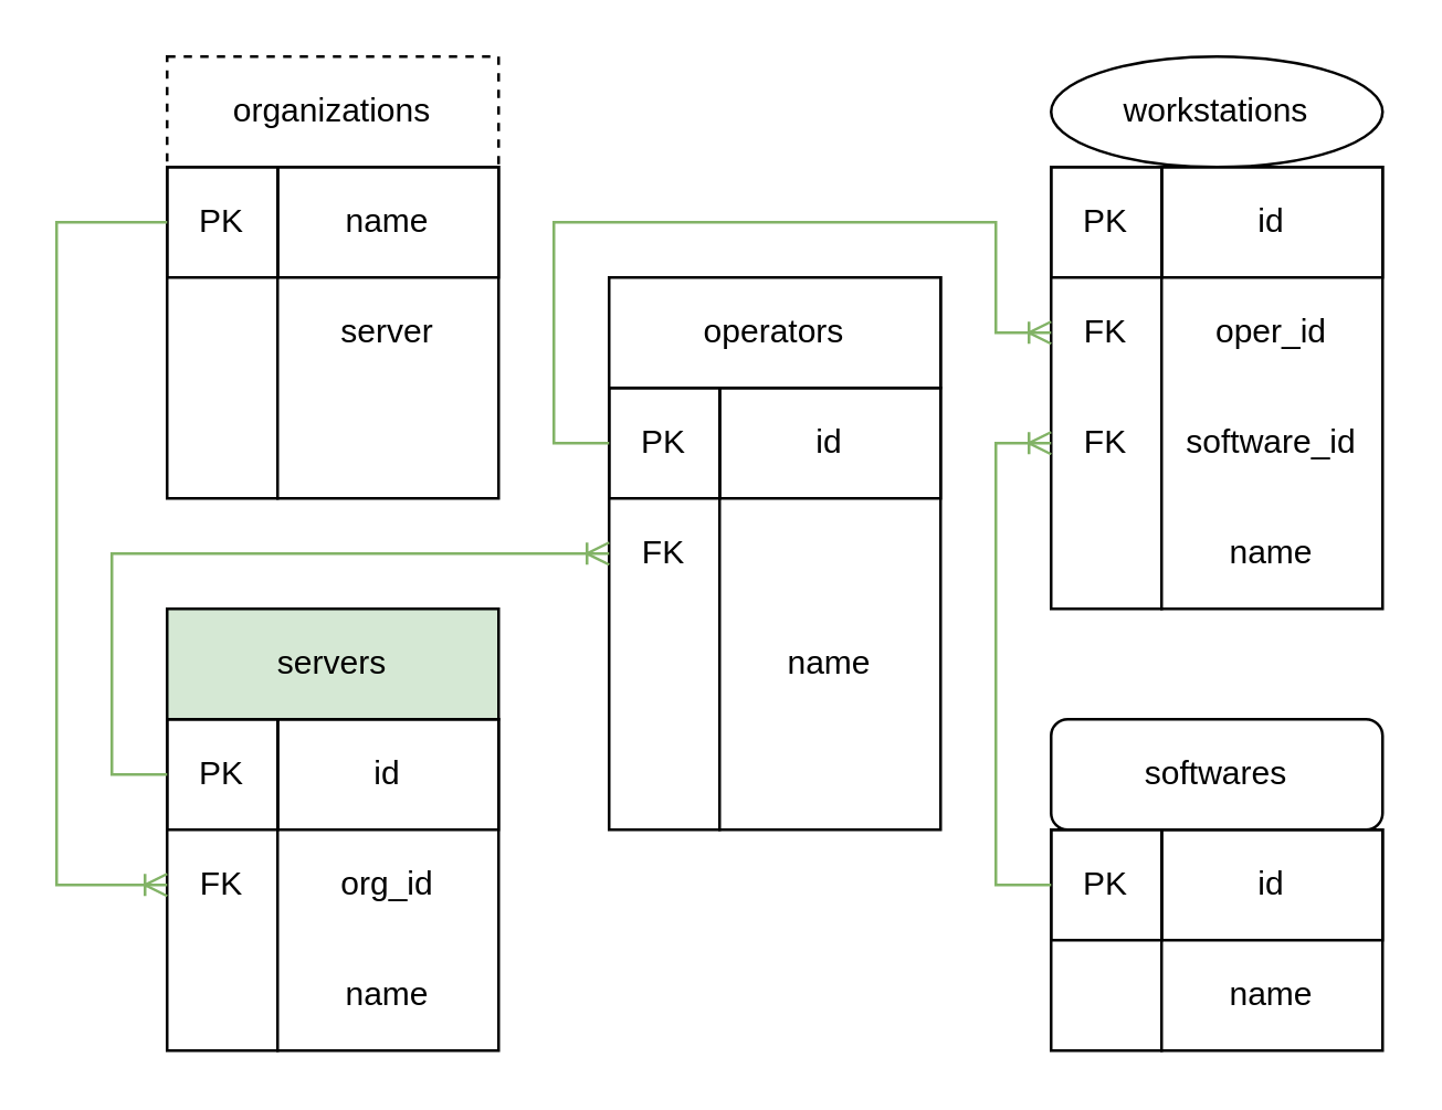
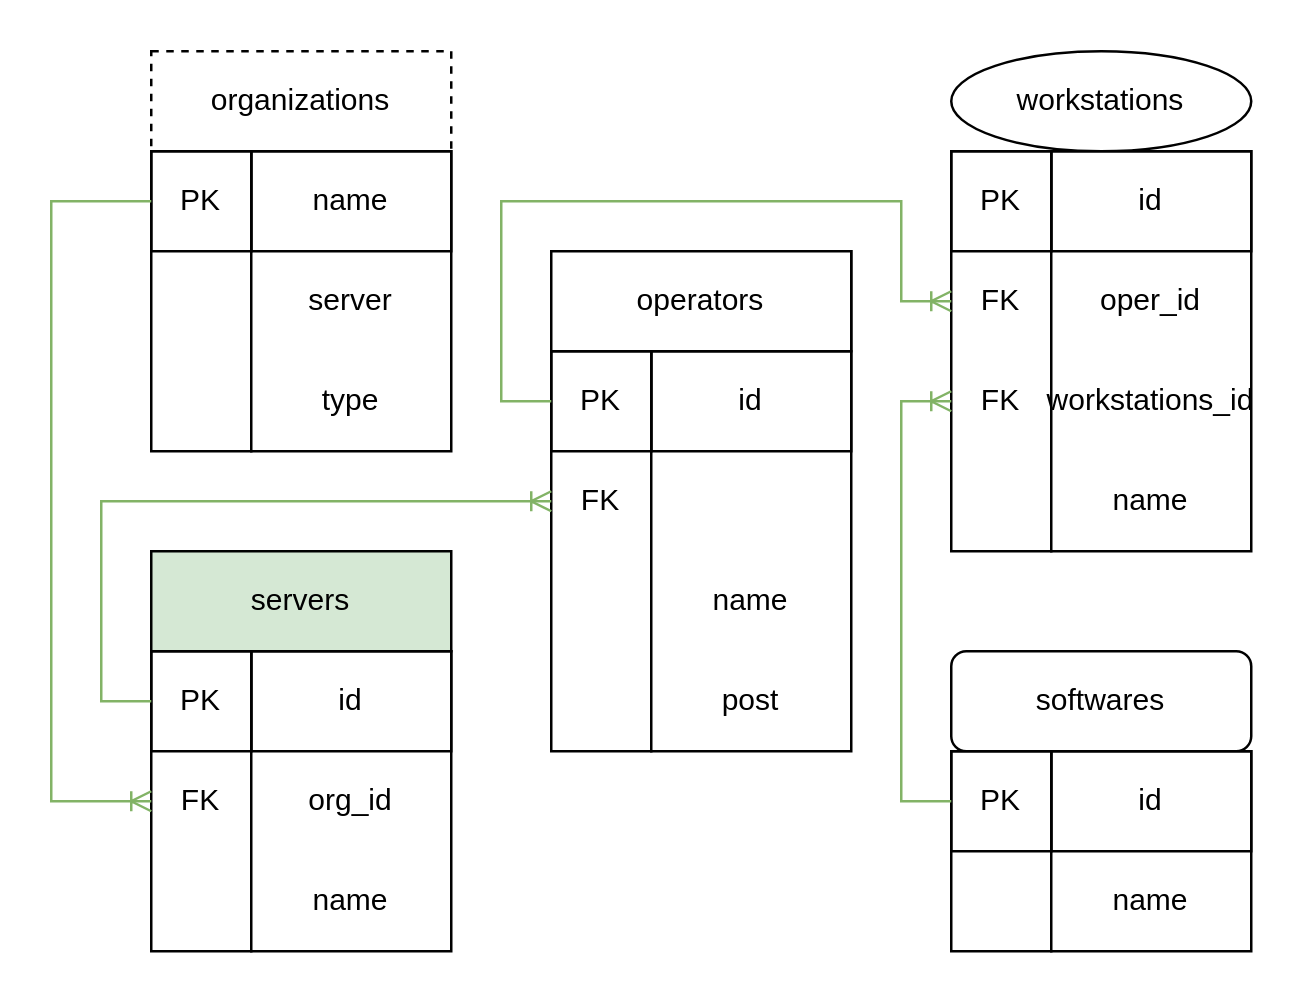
  <mxCell id="0" />
  <mxCell id="1" parent="0" />
  <mxCell id="2" value="servers" style="rounded=0;whiteSpace=wrap;html=1;fillColor=#d5e8d4;" vertex="1" parent="1"><mxGeometry x="60" y="220" width="120" height="40" as="geometry" /></mxCell>
  <mxCell id="3" value="" style="rounded=0;whiteSpace=wrap;html=1;" vertex="1" parent="1"><mxGeometry x="60" y="260" width="40" height="120" as="geometry" /></mxCell>
  <mxCell id="4" value="" style="rounded=0;whiteSpace=wrap;html=1;" vertex="1" parent="1"><mxGeometry x="100" y="260" width="80" height="120" as="geometry" /></mxCell>
  <mxCell id="5" value="workstations" style="ellipse;whiteSpace=wrap;html=1;" vertex="1" parent="1"><mxGeometry x="380" y="20" width="120" height="40" as="geometry" /></mxCell>
  <mxCell id="6" value="" style="rounded=0;whiteSpace=wrap;html=1;" vertex="1" parent="1"><mxGeometry x="380" y="60" width="40" height="160" as="geometry" /></mxCell>
  <mxCell id="7" value="" style="rounded=0;whiteSpace=wrap;html=1;" vertex="1" parent="1"><mxGeometry x="420" y="60" width="80" height="160" as="geometry" /></mxCell>
  <mxCell id="8" value="softwares" style="whiteSpace=wrap;html=1;rounded=1;" vertex="1" parent="1"><mxGeometry x="380" y="260" width="120" height="40" as="geometry" /></mxCell>
  <mxCell id="9" value="" style="rounded=0;whiteSpace=wrap;html=1;" vertex="1" parent="1"><mxGeometry x="380" y="300" width="40" height="80" as="geometry" /></mxCell>
  <mxCell id="10" value="" style="rounded=0;whiteSpace=wrap;html=1;" vertex="1" parent="1"><mxGeometry x="420" y="300" width="80" height="80" as="geometry" /></mxCell>
  <mxCell id="11" value="name" style="text;html=1;strokeColor=none;fillColor=none;align=center;verticalAlign=middle;whiteSpace=wrap;rounded=0;" vertex="1" parent="1"><mxGeometry x="420" y="180" width="80" height="40" as="geometry" /></mxCell>
  <mxCell id="12" value="name" style="text;html=1;strokeColor=none;fillColor=none;align=center;verticalAlign=middle;whiteSpace=wrap;rounded=0;" vertex="1" parent="1"><mxGeometry x="100" y="340" width="80" height="40" as="geometry" /></mxCell>
  <mxCell id="13" value="name" style="text;html=1;strokeColor=none;fillColor=none;align=center;verticalAlign=middle;whiteSpace=wrap;rounded=0;" vertex="1" parent="1"><mxGeometry x="420" y="340" width="80" height="40" as="geometry" /></mxCell>
  <mxCell id="14" value="organizations" style="rounded=0;whiteSpace=wrap;html=1;dashed=1;" vertex="1" parent="1"><mxGeometry x="60" y="20" width="120" height="40" as="geometry" /></mxCell>
  <mxCell id="15" value="" style="rounded=0;whiteSpace=wrap;html=1;" vertex="1" parent="1"><mxGeometry x="60" y="60" width="40" height="120" as="geometry" /></mxCell>
  <mxCell id="16" value="" style="rounded=0;whiteSpace=wrap;html=1;" vertex="1" parent="1"><mxGeometry x="100" y="60" width="80" height="120" as="geometry" /></mxCell>
  <mxCell id="17" value="name" style="text;html=1;strokeColor=default;fillColor=none;align=center;verticalAlign=middle;whiteSpace=wrap;rounded=0;" vertex="1" parent="1"><mxGeometry x="100" y="60" width="80" height="40" as="geometry" /></mxCell>
  <mxCell id="18" value="" style="rounded=0;whiteSpace=wrap;html=1;" vertex="1" parent="1"><mxGeometry x="220" y="100" width="40" height="200" as="geometry" /></mxCell>
  <mxCell id="19" value="" style="rounded=0;whiteSpace=wrap;html=1;" vertex="1" parent="1"><mxGeometry x="260" y="100" width="80" height="200" as="geometry" /></mxCell>
  <mxCell id="20" value="name" style="text;html=1;strokeColor=none;fillColor=none;align=center;verticalAlign=middle;whiteSpace=wrap;rounded=0;" vertex="1" parent="1"><mxGeometry x="260" y="220" width="80" height="40" as="geometry" /></mxCell>
+ <mxCell id="21" value="post" style="text;html=1;strokeColor=none;fillColor=none;align=center;verticalAlign=middle;whiteSpace=wrap;rounded=0;" vertex="1" parent="1"><mxGeometry x="260" y="260" width="80" height="40" as="geometry" /></mxCell>
  <mxCell id="22" value="PK" style="text;html=1;strokeColor=default;fillColor=none;align=center;verticalAlign=middle;whiteSpace=wrap;rounded=0;" vertex="1" parent="1"><mxGeometry x="60" y="60" width="40" height="40" as="geometry" /></mxCell>
  <mxCell id="23" value="PK" style="text;html=1;align=center;verticalAlign=middle;whiteSpace=wrap;rounded=0;strokeColor=default;" vertex="1" parent="1"><mxGeometry x="220" y="140" width="40" height="40" as="geometry" /></mxCell>
  <mxCell id="24" value="FK" style="text;html=1;strokeColor=none;fillColor=none;align=center;verticalAlign=middle;whiteSpace=wrap;rounded=0;" vertex="1" parent="1"><mxGeometry x="220" y="180" width="40" height="40" as="geometry" /></mxCell>
  <mxCell id="25" value="id" style="text;html=1;strokeColor=default;fillColor=none;align=center;verticalAlign=middle;whiteSpace=wrap;rounded=0;" vertex="1" parent="1"><mxGeometry x="100" y="260" width="80" height="40" as="geometry" /></mxCell>
  <mxCell id="26" value="FK" style="text;html=1;strokeColor=none;fillColor=none;align=center;verticalAlign=middle;whiteSpace=wrap;rounded=0;" vertex="1" parent="1"><mxGeometry x="60" y="300" width="40" height="40" as="geometry" /></mxCell>
  <mxCell id="27" value="org_id" style="text;html=1;strokeColor=none;fillColor=none;align=center;verticalAlign=middle;whiteSpace=wrap;rounded=0;" vertex="1" parent="1"><mxGeometry x="100" y="300" width="80" height="40" as="geometry" /></mxCell>
  <mxCell id="28" value="PK" style="text;html=1;strokeColor=default;fillColor=none;align=center;verticalAlign=middle;whiteSpace=wrap;rounded=0;" vertex="1" parent="1"><mxGeometry x="60" y="260" width="40" height="40" as="geometry" /></mxCell>
  <mxCell id="29" value="id" style="text;html=1;strokeColor=default;fillColor=none;align=center;verticalAlign=middle;whiteSpace=wrap;rounded=0;" vertex="1" parent="1"><mxGeometry x="420" y="60" width="80" height="40" as="geometry" /></mxCell>
  <mxCell id="30" value="PK" style="text;html=1;strokeColor=default;fillColor=none;align=center;verticalAlign=middle;whiteSpace=wrap;rounded=0;" vertex="1" parent="1"><mxGeometry x="380" y="60" width="40" height="40" as="geometry" /></mxCell>
  <mxCell id="31" value="FK" style="text;html=1;strokeColor=none;fillColor=none;align=center;verticalAlign=middle;whiteSpace=wrap;rounded=0;" vertex="1" parent="1"><mxGeometry x="380" y="140" width="40" height="40" as="geometry" /></mxCell>
  <mxCell id="32" value="id" style="text;html=1;strokeColor=default;fillColor=none;align=center;verticalAlign=middle;whiteSpace=wrap;rounded=0;" vertex="1" parent="1"><mxGeometry x="420" y="300" width="80" height="40" as="geometry" /></mxCell>
  <mxCell id="33" value="PK" style="text;html=1;strokeColor=default;fillColor=none;align=center;verticalAlign=middle;whiteSpace=wrap;rounded=0;" vertex="1" parent="1"><mxGeometry x="380" y="300" width="40" height="40" as="geometry" /></mxCell>
  <mxCell id="34" value="server" style="text;html=1;strokeColor=none;fillColor=none;align=center;verticalAlign=middle;whiteSpace=wrap;rounded=0;" vertex="1" parent="1"><mxGeometry x="100" y="100" width="80" height="40" as="geometry" /></mxCell>
+ <mxCell id="35" value="type" style="text;html=1;strokeColor=none;fillColor=none;align=center;verticalAlign=middle;whiteSpace=wrap;rounded=0;" vertex="1" parent="1"><mxGeometry x="100" y="140" width="80" height="40" as="geometry" /></mxCell>
  <mxCell id="36" value="" style="edgeStyle=orthogonalEdgeStyle;fontSize=12;html=1;endArrow=ERoneToMany;rounded=0;exitX=0;exitY=0.5;exitDx=0;exitDy=0;entryX=0;entryY=0.5;entryDx=0;entryDy=0;fillColor=#d5e8d4;strokeColor=#82b366;" edge="1" parent="1" source="22" target="26"><mxGeometry width="100" height="100" relative="1" as="geometry"><mxPoint x="340" y="330" as="sourcePoint" /><mxPoint x="440" y="230" as="targetPoint" /><Array as="points"><mxPoint x="20" y="80" /><mxPoint x="20" y="320" /></Array></mxGeometry></mxCell>
  <mxCell id="37" value="" style="edgeStyle=orthogonalEdgeStyle;fontSize=12;html=1;endArrow=ERoneToMany;rounded=0;exitX=0;exitY=0.5;exitDx=0;exitDy=0;entryX=0;entryY=0.5;entryDx=0;entryDy=0;fillColor=#d5e8d4;strokeColor=#82b366;" edge="1" parent="1" source="28" target="24"><mxGeometry width="100" height="100" relative="1" as="geometry"><mxPoint x="340" y="330" as="sourcePoint" /><mxPoint x="440" y="230" as="targetPoint" /><Array as="points"><mxPoint x="40" y="280" /><mxPoint x="40" y="200" /></Array></mxGeometry></mxCell>
  <mxCell id="38" value="id" style="text;html=1;strokeColor=default;fillColor=none;align=center;verticalAlign=middle;whiteSpace=wrap;rounded=0;" vertex="1" parent="1"><mxGeometry x="260" y="140" width="80" height="40" as="geometry" /></mxCell>
- <mxCell id="39" value="software_id" style="text;html=1;strokeColor=none;fillColor=none;align=center;verticalAlign=middle;whiteSpace=wrap;rounded=0;" vertex="1" parent="1"><mxGeometry x="420" y="140" width="80" height="40" as="geometry" /></mxCell>
+ <mxCell id="39" value="workstations_id" style="text;html=1;strokeColor=none;fillColor=none;align=center;verticalAlign=middle;whiteSpace=wrap;rounded=0;" vertex="1" parent="1"><mxGeometry x="420" y="140" width="80" height="40" as="geometry" /></mxCell>
  <mxCell id="40" value="" style="edgeStyle=orthogonalEdgeStyle;fontSize=12;html=1;endArrow=ERoneToMany;rounded=0;exitX=0;exitY=0.5;exitDx=0;exitDy=0;entryX=0;entryY=0.5;entryDx=0;entryDy=0;fillColor=#d5e8d4;strokeColor=#82b366;" edge="1" parent="1" source="33" target="31"><mxGeometry width="100" height="100" relative="1" as="geometry"><mxPoint x="340" y="330" as="sourcePoint" /><mxPoint x="440" y="230" as="targetPoint" /><Array as="points"><mxPoint x="360" y="320" /><mxPoint x="360" y="160" /></Array></mxGeometry></mxCell>
  <mxCell id="41" value="FK" style="text;html=1;strokeColor=none;fillColor=none;align=center;verticalAlign=middle;whiteSpace=wrap;rounded=0;" vertex="1" parent="1"><mxGeometry x="380" y="100" width="40" height="40" as="geometry" /></mxCell>
  <mxCell id="42" value="oper_id" style="text;html=1;strokeColor=none;fillColor=none;align=center;verticalAlign=middle;whiteSpace=wrap;rounded=0;" vertex="1" parent="1"><mxGeometry x="420" y="100" width="80" height="40" as="geometry" /></mxCell>
  <mxCell id="43" value="" style="edgeStyle=orthogonalEdgeStyle;fontSize=12;html=1;endArrow=ERoneToMany;rounded=0;exitX=0;exitY=0.5;exitDx=0;exitDy=0;entryX=0;entryY=0.5;entryDx=0;entryDy=0;fillColor=#d5e8d4;strokeColor=#82b366;" edge="1" parent="1" source="23" target="41"><mxGeometry width="100" height="100" relative="1" as="geometry"><mxPoint x="340" y="260" as="sourcePoint" /><mxPoint x="440" y="160" as="targetPoint" /><Array as="points"><mxPoint x="200" y="160" /><mxPoint x="200" y="80" /><mxPoint x="360" y="80" /><mxPoint x="360" y="120" /></Array></mxGeometry></mxCell>
  <mxCell id="44" value="operators" style="rounded=0;whiteSpace=wrap;html=1;" vertex="1" parent="1"><mxGeometry x="220" y="100" width="120" height="40" as="geometry" /></mxCell>
